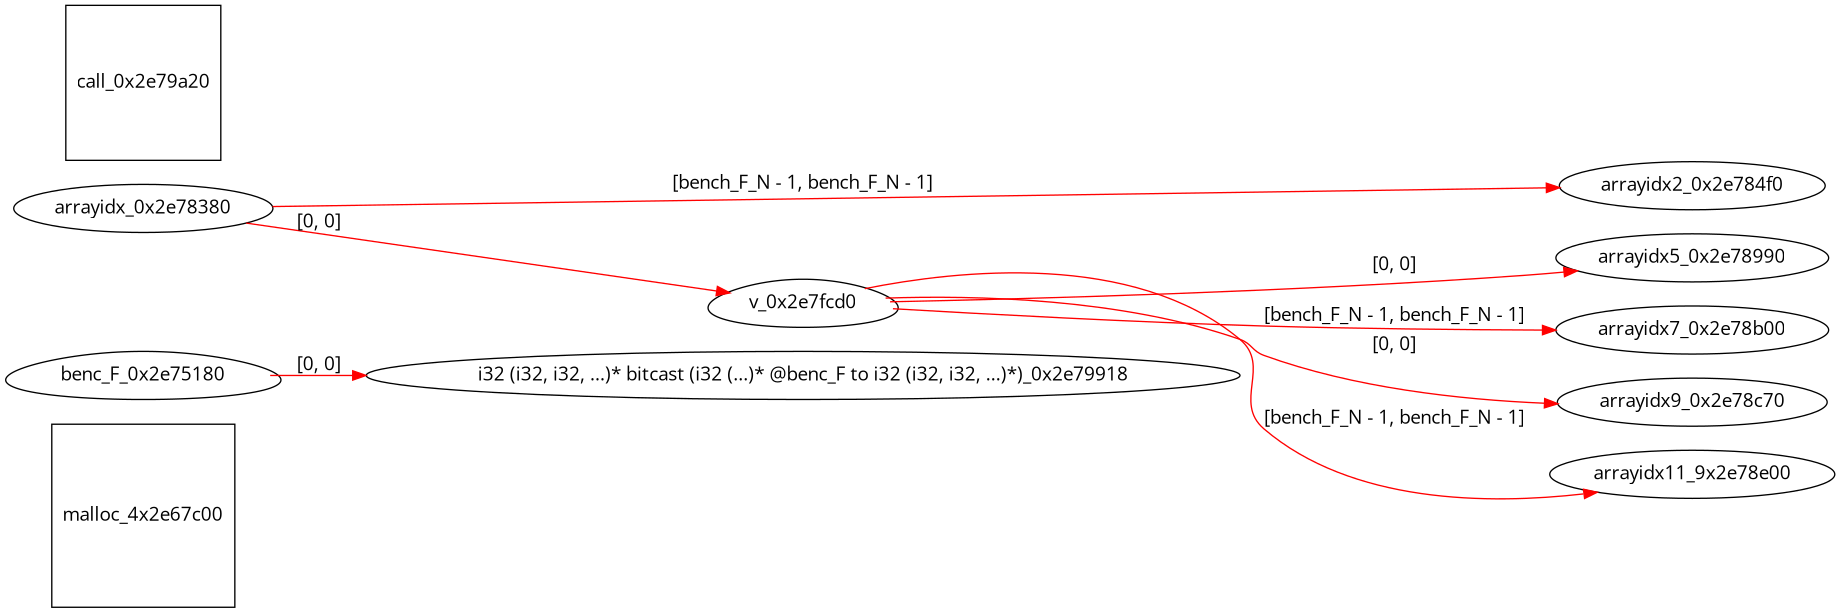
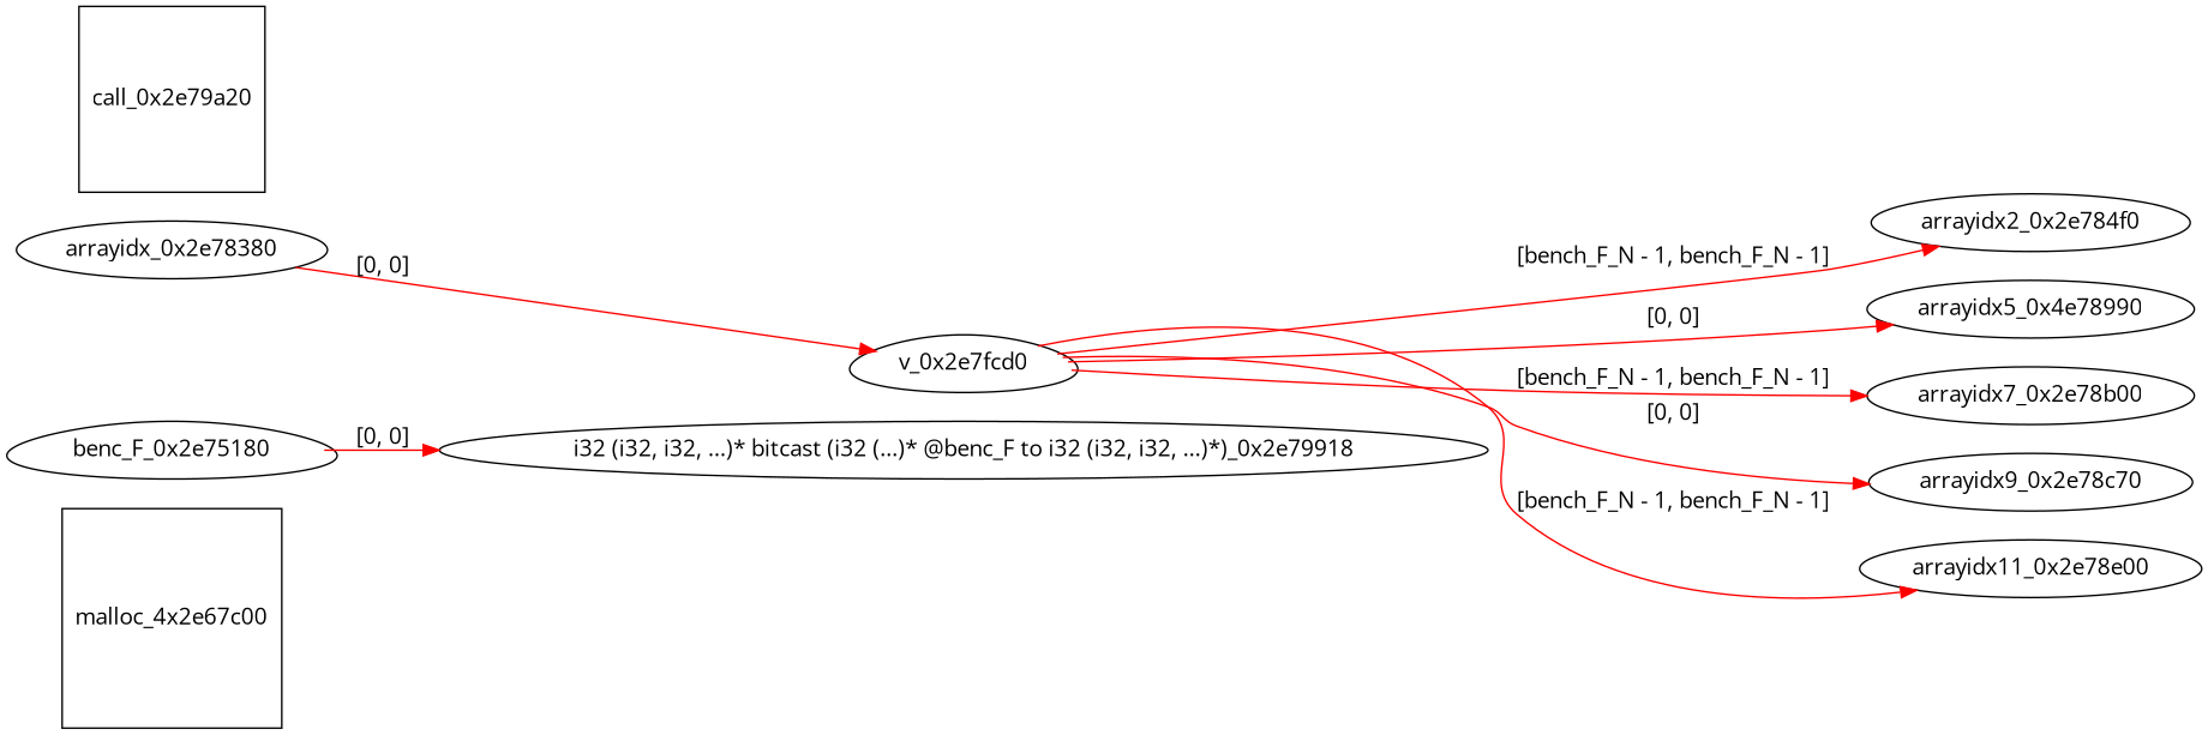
  digraph {
    fontname="Open Sans"
    rankdir=LR
    node [fontname="Open Sans" shape=ellipse]
    edge [color=red fontname="Open Sans"]
    n1 [label=malloc_4x2e67c00 shape=square]
    benc_F_0x2e75180 [shape=egg]
    "i32 (i32, i32, ...)* bitcast (i32 (...)* @benc_F to i32 (i32, i32, ...)*)_0x2e79918"
    v_0x2e7fcd0 [shape=egg]
    arrayidx_0x2e78380
    arrayidx2_0x2e784f0
-   arrayidx5_0x2e78990
+   arrayidx5_0x2e78990 [label=arrayidx5_0x4e78990]
    arrayidx7_0x2e78b00
    arrayidx9_0x2e78c70
-   arrayidx11_0x2e78e00 [label=arrayidx11_9x2e78e00]
+   arrayidx11_0x2e78e00
    call_0x2e79a20 [shape=square]
    benc_F_0x2e75180 -> "i32 (i32, i32, ...)* bitcast (i32 (...)* @benc_F to i32 (i32, i32, ...)*)_0x2e79918" [label="[0, 0]"]
-   arrayidx_0x2e78380 -> arrayidx2_0x2e784f0 [label="[bench_F_N - 1, bench_F_N - 1]"]
+   v_0x2e7fcd0 -> arrayidx2_0x2e784f0 [label="[bench_F_N - 1, bench_F_N - 1]"]
    v_0x2e7fcd0 -> arrayidx5_0x2e78990 [label="[0, 0]"]
    v_0x2e7fcd0 -> arrayidx7_0x2e78b00 [label="[bench_F_N - 1, bench_F_N - 1]"]
    v_0x2e7fcd0 -> arrayidx9_0x2e78c70 [label="[0, 0]"]
    v_0x2e7fcd0 -> arrayidx11_0x2e78e00 [label="[bench_F_N - 1, bench_F_N - 1]"]
    arrayidx_0x2e78380 -> v_0x2e7fcd0 [label="[0, 0]"]
  }
